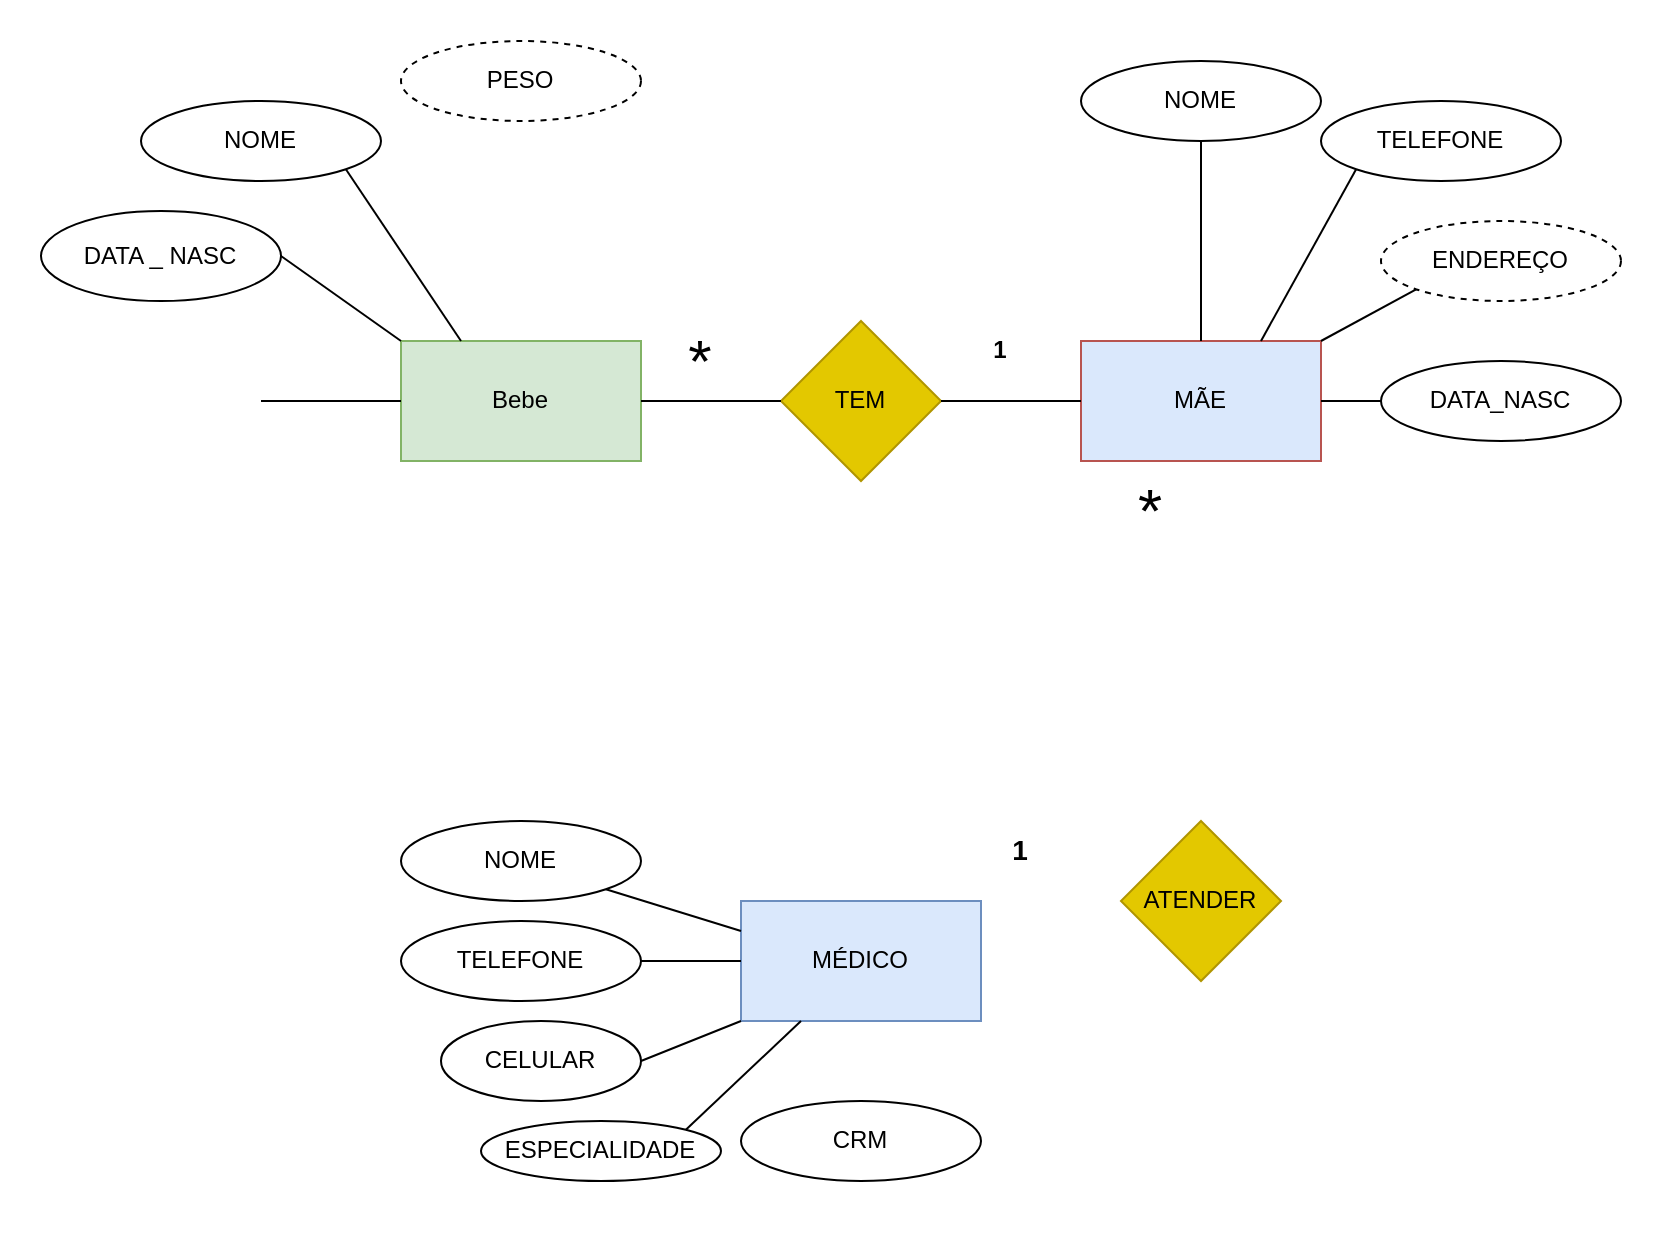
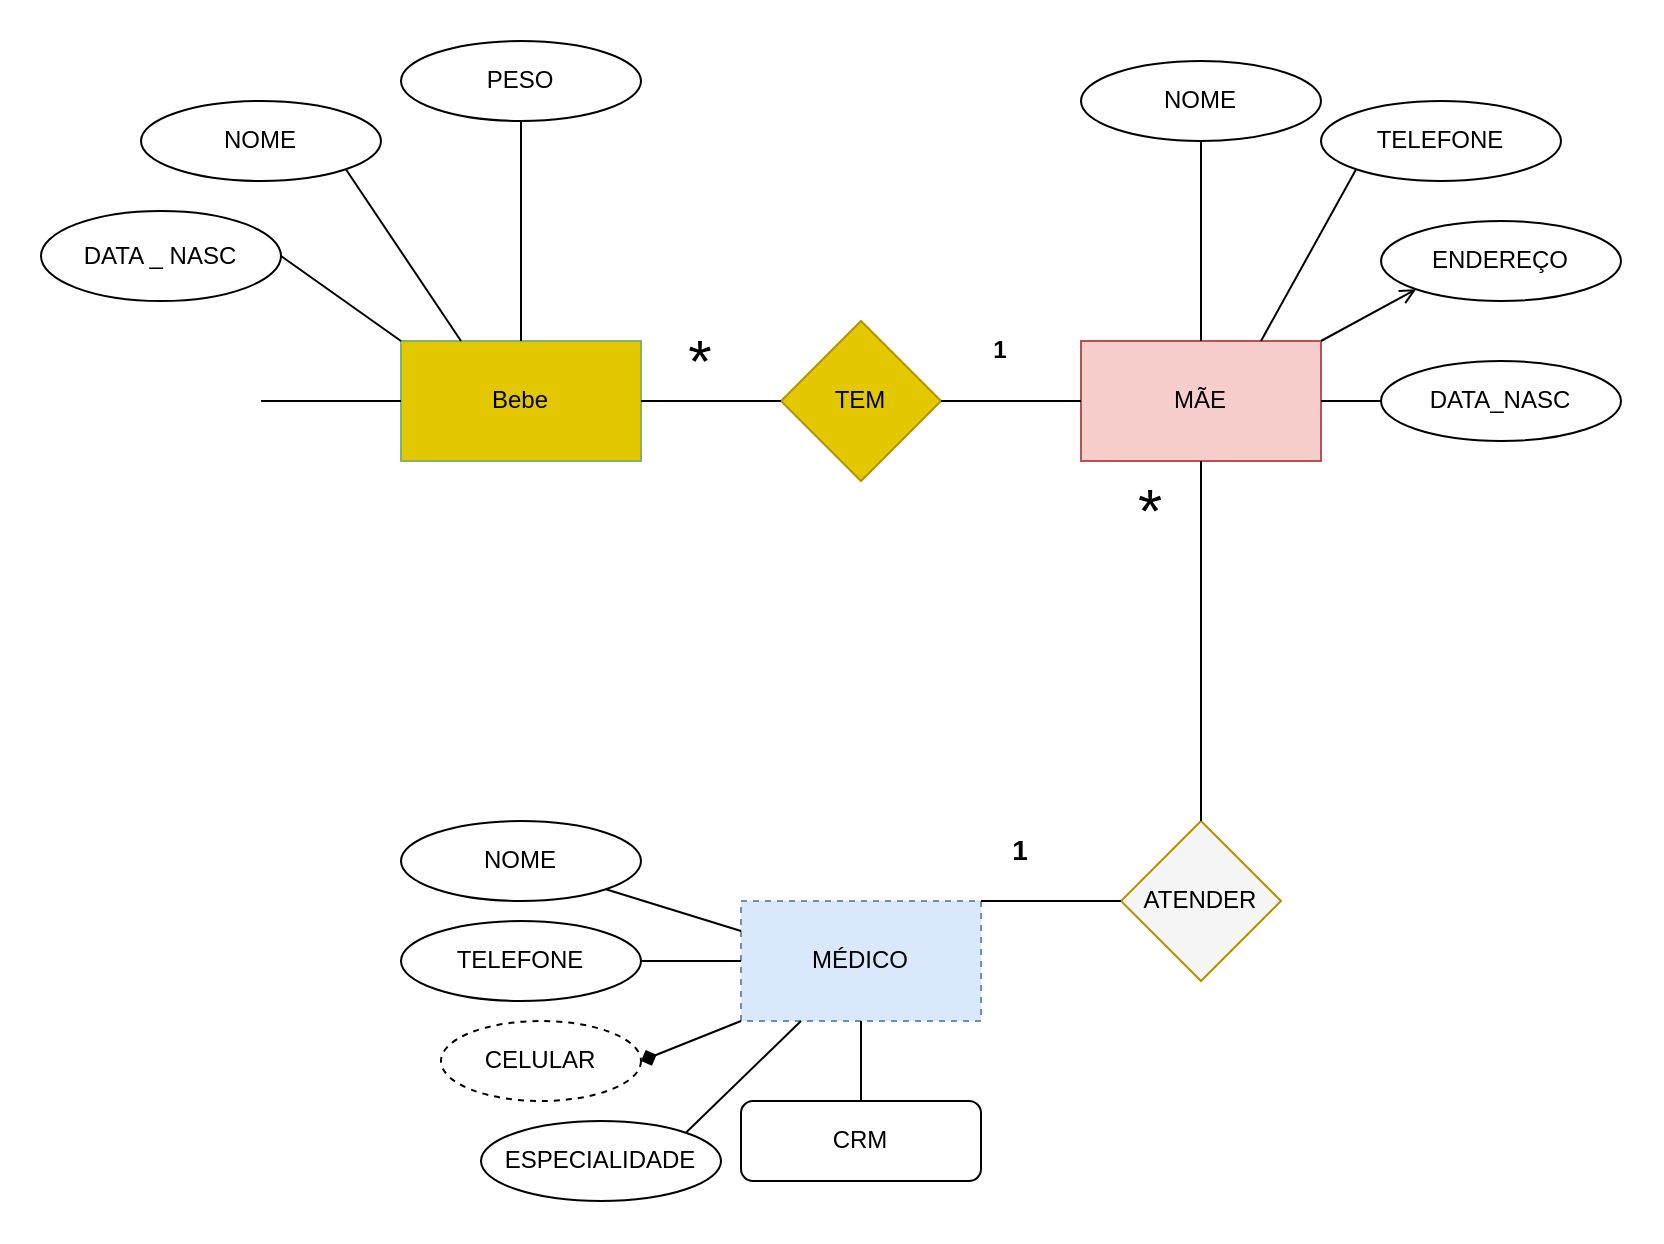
  <mxCell id="0" />
  <mxCell id="1" parent="0" />
- <mxCell id="2" value="Bebe" style="rounded=0;whiteSpace=wrap;html=1;fillColor=#d5e8d4;strokeColor=#82b366;" vertex="1" parent="1"><mxGeometry x="200" y="170" width="120" height="60" as="geometry" /></mxCell>
+ <mxCell id="2" value="Bebe" style="rounded=0;whiteSpace=wrap;html=1;fillColor=#e3c800;strokeColor=#82b366;" vertex="1" parent="1"><mxGeometry x="200" y="170" width="120" height="60" as="geometry" /></mxCell>
  <mxCell id="3" value="NOME" style="ellipse;whiteSpace=wrap;html=1;" vertex="1" parent="1"><mxGeometry x="70" y="50" width="120" height="40" as="geometry" /></mxCell>
- <mxCell id="4" value="PESO" style="ellipse;whiteSpace=wrap;html=1;dashed=1;" vertex="1" parent="1"><mxGeometry x="200" y="20" width="120" height="40" as="geometry" /></mxCell>
+ <mxCell id="4" value="PESO" style="ellipse;whiteSpace=wrap;html=1;" vertex="1" parent="1"><mxGeometry x="200" y="20" width="120" height="40" as="geometry" /></mxCell>
  <mxCell id="5" value="DATA _ NASC" style="ellipse;whiteSpace=wrap;html=1;" vertex="1" parent="1"><mxGeometry x="20" y="105" width="120" height="45" as="geometry" /></mxCell>
  <mxCell id="6" value="" style="line;strokeWidth=1;rotatable=0;dashed=0;labelPosition=right;align=left;verticalAlign=middle;spacingTop=0;spacingLeft=6;points=[];portConstraint=eastwest;" vertex="1" parent="1"><mxGeometry x="130" y="195" width="70" height="10" as="geometry" /></mxCell>
  <mxCell id="7" value="" style="endArrow=none;html=1;rounded=0;entryX=0;entryY=0;entryDx=0;entryDy=0;exitX=1;exitY=0.5;exitDx=0;exitDy=0;" edge="1" parent="1" source="5" target="2"><mxGeometry width="50" height="50" relative="1" as="geometry"><mxPoint x="120" y="140" as="sourcePoint" /><mxPoint x="170" y="90" as="targetPoint" /></mxGeometry></mxCell>
  <mxCell id="8" value="" style="endArrow=none;html=1;rounded=0;entryX=0.25;entryY=0;entryDx=0;entryDy=0;exitX=1;exitY=1;exitDx=0;exitDy=0;" edge="1" parent="1" source="3" target="2"><mxGeometry width="50" height="50" relative="1" as="geometry"><mxPoint x="140" y="90" as="sourcePoint" /><mxPoint x="218" y="118" as="targetPoint" /></mxGeometry></mxCell>
- <mxCell id="10" value="MÃE" style="rounded=0;whiteSpace=wrap;html=1;fillColor=#dae8fc;strokeColor=#b85450;" vertex="1" parent="1"><mxGeometry x="540" y="170" width="120" height="60" as="geometry" /></mxCell>
+ <mxCell id="9" value="" style="endArrow=none;html=1;rounded=0;entryX=0.5;entryY=0;entryDx=0;entryDy=0;exitX=0.5;exitY=1;exitDx=0;exitDy=0;" edge="1" parent="1" source="4" target="2"><mxGeometry width="50" height="50" relative="1" as="geometry"><mxPoint x="230" y="111" as="sourcePoint" /><mxPoint x="308" y="139" as="targetPoint" /></mxGeometry></mxCell>
+ <mxCell id="10" value="MÃE" style="rounded=0;whiteSpace=wrap;html=1;fillColor=#f8cecc;strokeColor=#b85450;" vertex="1" parent="1"><mxGeometry x="540" y="170" width="120" height="60" as="geometry" /></mxCell>
  <mxCell id="11" value="NOME" style="ellipse;whiteSpace=wrap;html=1;" vertex="1" parent="1"><mxGeometry x="540" y="30" width="120" height="40" as="geometry" /></mxCell>
  <mxCell id="12" value="TELEFONE" style="ellipse;whiteSpace=wrap;html=1;" vertex="1" parent="1"><mxGeometry x="660" y="50" width="120" height="40" as="geometry" /></mxCell>
- <mxCell id="13" value="ENDEREÇO" style="ellipse;whiteSpace=wrap;html=1;dashed=1;" vertex="1" parent="1"><mxGeometry x="690" y="110" width="120" height="40" as="geometry" /></mxCell>
+ <mxCell id="13" value="ENDEREÇO" style="ellipse;whiteSpace=wrap;html=1;" vertex="1" parent="1"><mxGeometry x="690" y="110" width="120" height="40" as="geometry" /></mxCell>
  <mxCell id="14" value="DATA_NASC" style="ellipse;whiteSpace=wrap;html=1;" vertex="1" parent="1"><mxGeometry x="690" y="180" width="120" height="40" as="geometry" /></mxCell>
- <mxCell id="15" value="" style="endArrow=none;html=1;rounded=0;entryX=0;entryY=1;entryDx=0;entryDy=0;exitX=1;exitY=0;exitDx=0;exitDy=0;" edge="1" parent="1" source="10" target="13"><mxGeometry width="50" height="50" relative="1" as="geometry"><mxPoint x="630" y="170" as="sourcePoint" /><mxPoint x="680" y="120" as="targetPoint" /></mxGeometry></mxCell>
+ <mxCell id="15" value="" style="endArrow=open;html=1;rounded=0;entryX=0;entryY=1;entryDx=0;entryDy=0;exitX=1;exitY=0;exitDx=0;exitDy=0;" edge="1" parent="1" source="10" target="13"><mxGeometry width="50" height="50" relative="1" as="geometry"><mxPoint x="630" y="170" as="sourcePoint" /><mxPoint x="680" y="120" as="targetPoint" /></mxGeometry></mxCell>
  <mxCell id="16" value="" style="endArrow=none;html=1;rounded=0;exitX=0.75;exitY=0;exitDx=0;exitDy=0;entryX=0;entryY=1;entryDx=0;entryDy=0;" edge="1" parent="1" source="10" target="12"><mxGeometry width="50" height="50" relative="1" as="geometry"><mxPoint x="610" y="120" as="sourcePoint" /><mxPoint x="660" y="70" as="targetPoint" /></mxGeometry></mxCell>
  <mxCell id="17" value="" style="endArrow=none;html=1;rounded=0;exitX=0.5;exitY=0;exitDx=0;exitDy=0;entryX=0.5;entryY=1;entryDx=0;entryDy=0;" edge="1" parent="1" source="10" target="11"><mxGeometry width="50" height="50" relative="1" as="geometry"><mxPoint x="540" y="120" as="sourcePoint" /><mxPoint x="570" y="70" as="targetPoint" /></mxGeometry></mxCell>
  <mxCell id="18" value="" style="endArrow=none;html=1;rounded=0;entryX=0;entryY=0.5;entryDx=0;entryDy=0;" edge="1" parent="1" target="14"><mxGeometry width="50" height="50" relative="1" as="geometry"><mxPoint x="660" y="200" as="sourcePoint" /><mxPoint x="710" y="150" as="targetPoint" /></mxGeometry></mxCell>
- <mxCell id="19" value="MÉDICO" style="rounded=0;whiteSpace=wrap;html=1;fillColor=#dae8fc;strokeColor=#6c8ebf;" vertex="1" parent="1"><mxGeometry x="370" y="450" width="120" height="60" as="geometry" /></mxCell>
+ <mxCell id="19" value="MÉDICO" style="rounded=0;whiteSpace=wrap;html=1;fillColor=#dae8fc;strokeColor=#6c8ebf;dashed=1;" vertex="1" parent="1"><mxGeometry x="370" y="450" width="120" height="60" as="geometry" /></mxCell>
  <mxCell id="20" value="NOME" style="ellipse;whiteSpace=wrap;html=1;" vertex="1" parent="1"><mxGeometry x="200" y="410" width="120" height="40" as="geometry" /></mxCell>
  <mxCell id="21" value="TELEFONE" style="ellipse;whiteSpace=wrap;html=1;" vertex="1" parent="1"><mxGeometry x="200" y="460" width="120" height="40" as="geometry" /></mxCell>
- <mxCell id="22" value="CRM" style="ellipse;whiteSpace=wrap;html=1;" vertex="1" parent="1"><mxGeometry x="370" y="550" width="120" height="40" as="geometry" /></mxCell>
- <mxCell id="23" value="ESPECIALIDADE" style="ellipse;whiteSpace=wrap;html=1;" vertex="1" parent="1"><mxGeometry x="240" y="560" width="120" height="30" as="geometry" /></mxCell>
+ <mxCell id="22" value="CRM" style="whiteSpace=wrap;html=1;rounded=1;" vertex="1" parent="1"><mxGeometry x="370" y="550" width="120" height="40" as="geometry" /></mxCell>
+ <mxCell id="23" value="ESPECIALIDADE" style="ellipse;whiteSpace=wrap;html=1;" vertex="1" parent="1"><mxGeometry x="240" y="560" width="120" height="40" as="geometry" /></mxCell>
+ <mxCell id="24" value="" style="endArrow=none;html=1;rounded=0;entryX=0.5;entryY=0;entryDx=0;entryDy=0;exitX=0.5;exitY=1;exitDx=0;exitDy=0;" edge="1" parent="1" source="19" target="22"><mxGeometry width="50" height="50" relative="1" as="geometry"><mxPoint x="460" y="450" as="sourcePoint" /><mxPoint x="510" y="400" as="targetPoint" /></mxGeometry></mxCell>
  <mxCell id="25" value="" style="endArrow=none;html=1;rounded=0;entryX=1;entryY=0.5;entryDx=0;entryDy=0;" edge="1" parent="1" source="19" target="21"><mxGeometry width="50" height="50" relative="1" as="geometry"><mxPoint x="440" y="400" as="sourcePoint" /><mxPoint x="490" y="350" as="targetPoint" /></mxGeometry></mxCell>
  <mxCell id="26" value="" style="endArrow=none;html=1;rounded=0;exitX=0;exitY=0.25;exitDx=0;exitDy=0;entryX=1;entryY=1;entryDx=0;entryDy=0;" edge="1" parent="1" source="19" target="20"><mxGeometry width="50" height="50" relative="1" as="geometry"><mxPoint x="370" y="400" as="sourcePoint" /><mxPoint x="420" y="350" as="targetPoint" /></mxGeometry></mxCell>
  <mxCell id="27" value="" style="endArrow=none;html=1;rounded=0;entryX=1;entryY=0;entryDx=0;entryDy=0;exitX=0.25;exitY=1;exitDx=0;exitDy=0;" edge="1" parent="1" target="23" source="19"><mxGeometry width="50" height="50" relative="1" as="geometry"><mxPoint x="490" y="480" as="sourcePoint" /><mxPoint x="540" y="430" as="targetPoint" /></mxGeometry></mxCell>
- <mxCell id="28" value="CELULAR" style="ellipse;whiteSpace=wrap;html=1;" vertex="1" parent="1"><mxGeometry x="220" y="510" width="100" height="40" as="geometry" /></mxCell>
- <mxCell id="29" value="" style="endArrow=none;html=1;rounded=0;exitX=0;exitY=1;exitDx=0;exitDy=0;entryX=1;entryY=0.5;entryDx=0;entryDy=0;" edge="1" parent="1" source="19" target="28"><mxGeometry width="50" height="50" relative="1" as="geometry"><mxPoint x="490" y="590" as="sourcePoint" /><mxPoint x="540" y="540" as="targetPoint" /></mxGeometry></mxCell>
+ <mxCell id="28" value="CELULAR" style="ellipse;whiteSpace=wrap;html=1;dashed=1;" vertex="1" parent="1"><mxGeometry x="220" y="510" width="100" height="40" as="geometry" /></mxCell>
+ <mxCell id="29" value="" style="endArrow=diamond;html=1;rounded=0;exitX=0;exitY=1;exitDx=0;exitDy=0;entryX=1;entryY=0.5;entryDx=0;entryDy=0;" edge="1" parent="1" source="19" target="28"><mxGeometry width="50" height="50" relative="1" as="geometry"><mxPoint x="490" y="590" as="sourcePoint" /><mxPoint x="540" y="540" as="targetPoint" /></mxGeometry></mxCell>
  <mxCell id="30" value="TEM" style="rhombus;whiteSpace=wrap;html=1;fillColor=#e3c800;fontColor=#000000;strokeColor=#B09500;" vertex="1" parent="1"><mxGeometry x="390" y="160" width="80" height="80" as="geometry" /></mxCell>
  <mxCell id="31" value="" style="endArrow=none;html=1;rounded=0;entryX=0;entryY=0.5;entryDx=0;entryDy=0;" edge="1" parent="1" target="30"><mxGeometry width="50" height="50" relative="1" as="geometry"><mxPoint x="320" y="200" as="sourcePoint" /><mxPoint x="370" y="150" as="targetPoint" /></mxGeometry></mxCell>
  <mxCell id="32" value="" style="endArrow=none;html=1;rounded=0;entryX=0;entryY=0.5;entryDx=0;entryDy=0;" edge="1" parent="1" target="10"><mxGeometry width="50" height="50" relative="1" as="geometry"><mxPoint x="470" y="200" as="sourcePoint" /><mxPoint x="520" y="199.5" as="targetPoint" /></mxGeometry></mxCell>
  <mxCell id="33" value="&lt;b&gt;1&lt;/b&gt;" style="text;html=1;strokeColor=none;fillColor=none;align=center;verticalAlign=middle;whiteSpace=wrap;rounded=0;" vertex="1" parent="1"><mxGeometry x="470" y="160" width="60" height="30" as="geometry" /></mxCell>
  <mxCell id="34" value="&lt;font style=&quot;font-size: 30px;&quot;&gt;*&lt;/font&gt;" style="text;html=1;strokeColor=none;fillColor=none;align=center;verticalAlign=middle;whiteSpace=wrap;rounded=0;" vertex="1" parent="1"><mxGeometry x="320" y="165" width="60" height="30" as="geometry" /></mxCell>
- <mxCell id="35" value="ATENDER" style="rhombus;whiteSpace=wrap;html=1;fillColor=#e3c800;fontColor=#000000;strokeColor=#B09500;" vertex="1" parent="1"><mxGeometry x="560" y="410" width="80" height="80" as="geometry" /></mxCell>
+ <mxCell id="35" value="ATENDER" style="rhombus;whiteSpace=wrap;html=1;fillColor=#f5f5f5;fontColor=#000000;strokeColor=#B09500;" vertex="1" parent="1"><mxGeometry x="560" y="410" width="80" height="80" as="geometry" /></mxCell>
+ <mxCell id="36" value="" style="endArrow=none;html=1;rounded=0;entryX=0.5;entryY=1;entryDx=0;entryDy=0;exitX=0.5;exitY=0;exitDx=0;exitDy=0;" edge="1" parent="1" source="35" target="10"><mxGeometry width="50" height="50" relative="1" as="geometry"><mxPoint x="470" y="350" as="sourcePoint" /><mxPoint x="520" y="300" as="targetPoint" /></mxGeometry></mxCell>
+ <mxCell id="37" value="" style="endArrow=none;html=1;rounded=0;entryX=0;entryY=0.5;entryDx=0;entryDy=0;exitX=1;exitY=0;exitDx=0;exitDy=0;" edge="1" parent="1" source="19" target="35"><mxGeometry width="50" height="50" relative="1" as="geometry"><mxPoint x="390" y="450" as="sourcePoint" /><mxPoint x="540" y="350" as="targetPoint" /></mxGeometry></mxCell>
  <mxCell id="38" value="&lt;b&gt;&lt;font style=&quot;font-size: 14px;&quot;&gt;1&lt;/font&gt;&lt;/b&gt;" style="text;html=1;strokeColor=none;fillColor=none;align=center;verticalAlign=middle;whiteSpace=wrap;rounded=0;" vertex="1" parent="1"><mxGeometry x="480" y="410" width="60" height="30" as="geometry" /></mxCell>
  <mxCell id="39" value="&lt;font style=&quot;font-size: 31px;&quot;&gt;*&lt;/font&gt;" style="text;html=1;strokeColor=none;fillColor=none;align=center;verticalAlign=middle;whiteSpace=wrap;rounded=0;" vertex="1" parent="1"><mxGeometry x="545" y="240" width="60" height="30" as="geometry" /></mxCell>
